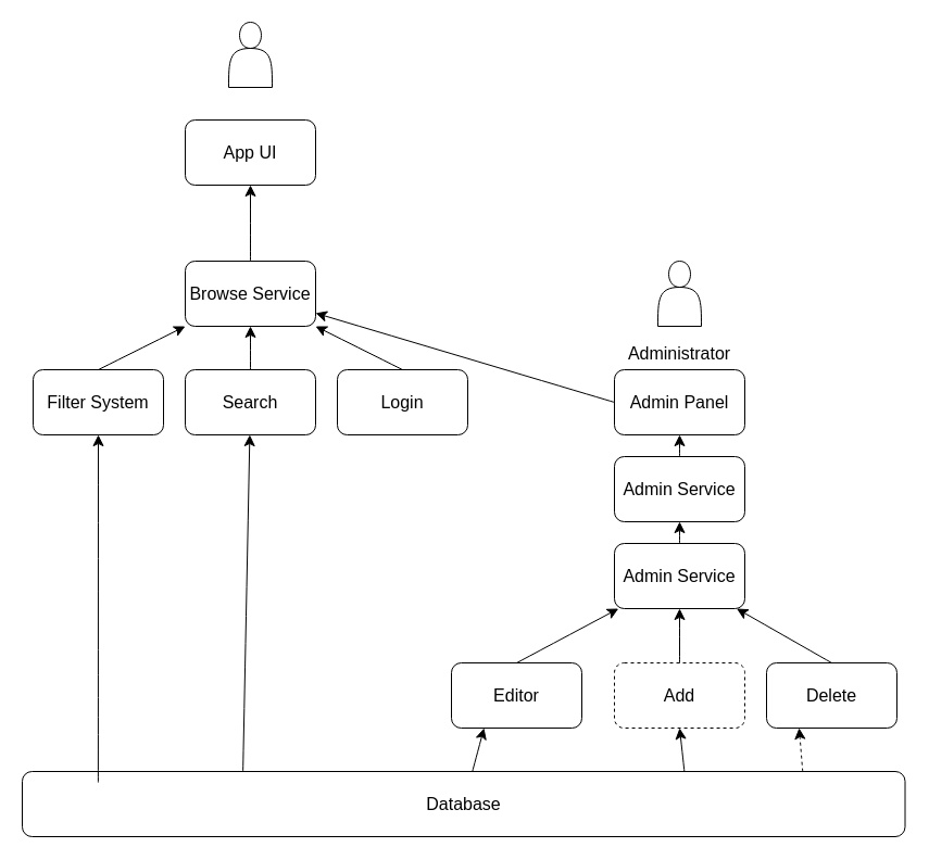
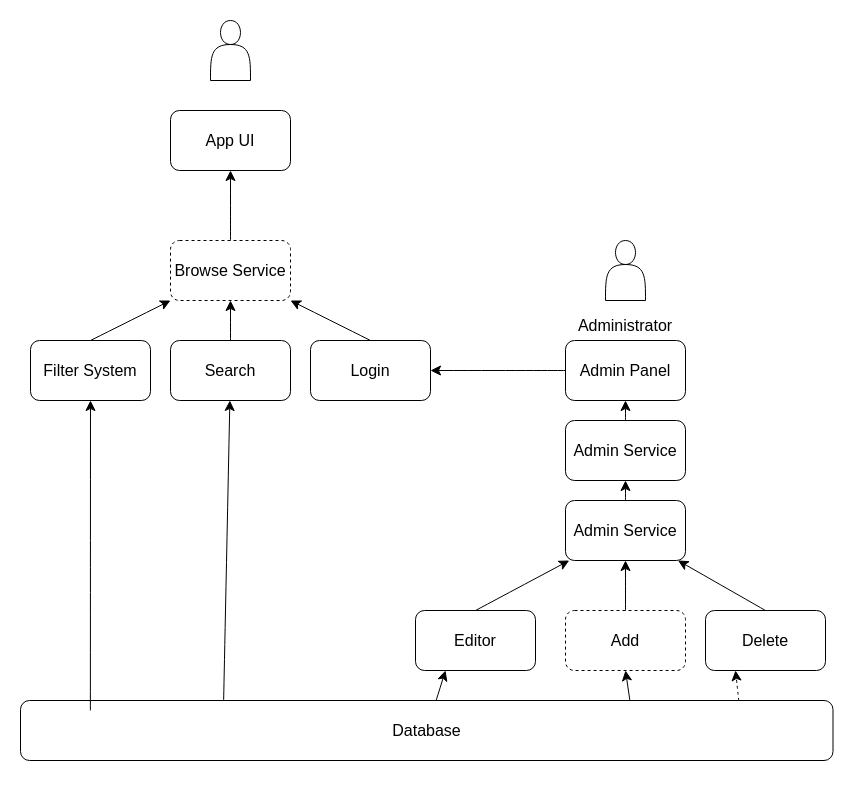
  <mxCell id="0" />
  <mxCell id="1" parent="0" />
  <mxCell id="2" value="App UI" style="rounded=1;whiteSpace=wrap;html=1;fontSize=16;" vertex="1" parent="1"><mxGeometry x="170" y="110" width="120" height="60" as="geometry" /></mxCell>
- <mxCell id="3" value="Browse Service" style="rounded=1;whiteSpace=wrap;html=1;fontSize=16;" vertex="1" parent="1"><mxGeometry x="170" y="240" width="120" height="60" as="geometry" /></mxCell>
+ <mxCell id="3" value="Browse Service" style="rounded=1;whiteSpace=wrap;html=1;fontSize=16;dashed=1;" vertex="1" parent="1"><mxGeometry x="170" y="240" width="120" height="60" as="geometry" /></mxCell>
  <mxCell id="4" value="" style="endArrow=classic;html=1;rounded=0;fontSize=12;startSize=8;endSize=8;curved=1;exitX=0.5;exitY=0;exitDx=0;exitDy=0;" edge="1" parent="1" source="3" target="2"><mxGeometry width="50" height="50" relative="1" as="geometry"><mxPoint x="270" y="320" as="sourcePoint" /><mxPoint x="320" y="270" as="targetPoint" /></mxGeometry></mxCell>
  <mxCell id="5" value="Filter System" style="rounded=1;whiteSpace=wrap;html=1;fontSize=16;" vertex="1" parent="1"><mxGeometry x="30" y="340" width="120" height="60" as="geometry" /></mxCell>
  <mxCell id="6" value="Search" style="rounded=1;whiteSpace=wrap;html=1;fontSize=16;" vertex="1" parent="1"><mxGeometry x="170" y="340" width="120" height="60" as="geometry" /></mxCell>
  <mxCell id="7" value="Login" style="rounded=1;whiteSpace=wrap;html=1;fontSize=16;" vertex="1" parent="1"><mxGeometry x="310" y="340" width="120" height="60" as="geometry" /></mxCell>
  <mxCell id="8" value="" style="endArrow=classic;html=1;rounded=0;fontSize=12;startSize=8;endSize=8;curved=1;exitX=0.5;exitY=0;exitDx=0;exitDy=0;" edge="1" parent="1" source="5" target="3"><mxGeometry width="50" height="50" relative="1" as="geometry"><mxPoint x="270" y="320" as="sourcePoint" /><mxPoint x="320" y="270" as="targetPoint" /></mxGeometry></mxCell>
  <mxCell id="9" value="" style="endArrow=classic;html=1;rounded=0;fontSize=12;startSize=8;endSize=8;curved=1;exitX=0.5;exitY=0;exitDx=0;exitDy=0;" edge="1" parent="1" source="6" target="3"><mxGeometry width="50" height="50" relative="1" as="geometry"><mxPoint x="100" y="350" as="sourcePoint" /><mxPoint x="180" y="310" as="targetPoint" /></mxGeometry></mxCell>
  <mxCell id="10" value="" style="endArrow=classic;html=1;rounded=0;fontSize=12;startSize=8;endSize=8;curved=1;exitX=0.5;exitY=0;exitDx=0;exitDy=0;" edge="1" parent="1" source="7" target="3"><mxGeometry width="50" height="50" relative="1" as="geometry"><mxPoint x="240" y="350" as="sourcePoint" /><mxPoint x="240" y="310" as="targetPoint" /></mxGeometry></mxCell>
- <mxCell id="11" value="Database" style="rounded=1;whiteSpace=wrap;html=1;fontSize=16;" vertex="1" parent="1"><mxGeometry x="20" y="710" width="812.5" height="60" as="geometry" /></mxCell>
+ <mxCell id="11" value="Database" style="rounded=1;whiteSpace=wrap;html=1;fontSize=16;" vertex="1" parent="1"><mxGeometry x="20" y="700" width="812.5" height="60" as="geometry" /></mxCell>
  <mxCell id="12" value="" style="endArrow=classic;html=1;rounded=0;fontSize=12;startSize=8;endSize=8;curved=1;exitX=0.086;exitY=0.167;exitDx=0;exitDy=0;exitPerimeter=0;" edge="1" parent="1" source="11" target="5"><mxGeometry width="50" height="50" relative="1" as="geometry"><mxPoint x="100" y="350" as="sourcePoint" /><mxPoint x="180" y="310" as="targetPoint" /></mxGeometry></mxCell>
  <mxCell id="13" value="" style="endArrow=classic;html=1;rounded=0;fontSize=12;startSize=8;endSize=8;curved=1;exitX=0.25;exitY=0;exitDx=0;exitDy=0;" edge="1" parent="1" source="11" target="6"><mxGeometry width="50" height="50" relative="1" as="geometry"><mxPoint x="153" y="470" as="sourcePoint" /><mxPoint x="118" y="410" as="targetPoint" /></mxGeometry></mxCell>
  <mxCell id="14" value="Admin Panel" style="rounded=1;whiteSpace=wrap;html=1;fontSize=16;" vertex="1" parent="1"><mxGeometry x="565" y="340" width="120" height="60" as="geometry" /></mxCell>
  <mxCell id="15" value="Admin Service" style="rounded=1;whiteSpace=wrap;html=1;fontSize=16;" vertex="1" parent="1"><mxGeometry x="565" y="420" width="120" height="60" as="geometry" /></mxCell>
  <mxCell id="16" value="Admin Service" style="rounded=1;whiteSpace=wrap;html=1;fontSize=16;" vertex="1" parent="1"><mxGeometry x="565" y="500" width="120" height="60" as="geometry" /></mxCell>
  <mxCell id="17" value="Editor" style="rounded=1;whiteSpace=wrap;html=1;fontSize=16;" vertex="1" parent="1"><mxGeometry x="415" y="610" width="120" height="60" as="geometry" /></mxCell>
  <mxCell id="18" value="Add" style="rounded=1;whiteSpace=wrap;html=1;fontSize=16;dashed=1;" vertex="1" parent="1"><mxGeometry x="565" y="610" width="120" height="60" as="geometry" /></mxCell>
  <mxCell id="19" value="Delete" style="rounded=1;whiteSpace=wrap;html=1;fontSize=16;" vertex="1" parent="1"><mxGeometry x="705" y="610" width="120" height="60" as="geometry" /></mxCell>
  <mxCell id="20" value="" style="endArrow=classic;html=1;rounded=0;fontSize=12;startSize=8;endSize=8;curved=1;entryX=0.25;entryY=1;entryDx=0;entryDy=0;" edge="1" parent="1" source="11" target="17"><mxGeometry width="50" height="50" relative="1" as="geometry"><mxPoint x="500" y="410" as="sourcePoint" /><mxPoint x="490" y="600" as="targetPoint" /></mxGeometry></mxCell>
  <mxCell id="21" value="" style="endArrow=classic;html=1;rounded=0;fontSize=12;startSize=8;endSize=8;curved=1;entryX=0.5;entryY=1;entryDx=0;entryDy=0;exitX=0.75;exitY=0;exitDx=0;exitDy=0;" edge="1" parent="1" source="11" target="18"><mxGeometry width="50" height="50" relative="1" as="geometry"><mxPoint x="300" y="595" as="sourcePoint" /><mxPoint x="550" y="490" as="targetPoint" /></mxGeometry></mxCell>
  <mxCell id="22" value="" style="endArrow=classic;html=1;rounded=0;fontSize=12;startSize=8;endSize=8;curved=1;entryX=0.25;entryY=1;entryDx=0;entryDy=0;exitX=0.884;exitY=0;exitDx=0;exitDy=0;exitPerimeter=0;dashed=1;" edge="1" parent="1" source="11" target="19"><mxGeometry width="50" height="50" relative="1" as="geometry"><mxPoint x="300" y="600" as="sourcePoint" /><mxPoint x="670" y="480" as="targetPoint" /></mxGeometry></mxCell>
  <mxCell id="23" value="" style="endArrow=classic;html=1;rounded=0;fontSize=12;startSize=8;endSize=8;curved=1;entryX=0.5;entryY=1;entryDx=0;entryDy=0;" edge="1" parent="1" source="18" target="16"><mxGeometry width="50" height="50" relative="1" as="geometry"><mxPoint x="394" y="810" as="sourcePoint" /><mxPoint x="455" y="680" as="targetPoint" /></mxGeometry></mxCell>
  <mxCell id="24" value="" style="endArrow=classic;html=1;rounded=0;fontSize=12;startSize=8;endSize=8;curved=1;exitX=0.5;exitY=0;exitDx=0;exitDy=0;" edge="1" parent="1" source="17" target="16"><mxGeometry width="50" height="50" relative="1" as="geometry"><mxPoint x="635" y="620" as="sourcePoint" /><mxPoint x="635" y="570" as="targetPoint" /></mxGeometry></mxCell>
  <mxCell id="25" value="" style="endArrow=classic;html=1;rounded=0;fontSize=12;startSize=8;endSize=8;curved=1;exitX=0.5;exitY=0;exitDx=0;exitDy=0;" edge="1" parent="1" source="19" target="16"><mxGeometry width="50" height="50" relative="1" as="geometry"><mxPoint x="485" y="620" as="sourcePoint" /><mxPoint x="579" y="570" as="targetPoint" /></mxGeometry></mxCell>
  <mxCell id="26" value="" style="endArrow=classic;html=1;rounded=0;fontSize=12;startSize=8;endSize=8;curved=1;exitX=0.5;exitY=0;exitDx=0;exitDy=0;" edge="1" parent="1" source="16" target="15"><mxGeometry width="50" height="50" relative="1" as="geometry"><mxPoint x="775" y="620" as="sourcePoint" /><mxPoint x="688" y="570" as="targetPoint" /></mxGeometry></mxCell>
  <mxCell id="27" value="" style="endArrow=classic;html=1;rounded=0;fontSize=12;startSize=8;endSize=8;curved=1;" edge="1" parent="1" source="15" target="14"><mxGeometry width="50" height="50" relative="1" as="geometry"><mxPoint x="635" y="510" as="sourcePoint" /><mxPoint x="635" y="480" as="targetPoint" /></mxGeometry></mxCell>
- <mxCell id="28" value="" style="endArrow=classic;html=1;rounded=0;fontSize=12;startSize=8;endSize=8;curved=1;exitX=0;exitY=0.5;exitDx=0;exitDy=0;" edge="1" parent="1" source="14" target="3"><mxGeometry width="50" height="50" relative="1" as="geometry"><mxPoint x="400" y="400" as="sourcePoint" /><mxPoint x="450" y="350" as="targetPoint" /></mxGeometry></mxCell>
+ <mxCell id="28" value="" style="endArrow=classic;html=1;rounded=0;fontSize=12;startSize=8;endSize=8;curved=1;exitX=0;exitY=0.5;exitDx=0;exitDy=0;entryX=1;entryY=0.5;entryDx=0;entryDy=0;" edge="1" parent="1" source="14" target="7"><mxGeometry width="50" height="50" relative="1" as="geometry"><mxPoint x="400" y="400" as="sourcePoint" /><mxPoint x="450" y="350" as="targetPoint" /></mxGeometry></mxCell>
  <mxCell id="29" value="" style="shape=actor;whiteSpace=wrap;html=1;fontSize=16;" vertex="1" parent="1"><mxGeometry x="210" y="20" width="40" height="60" as="geometry" /></mxCell>
  <mxCell id="30" value="" style="shape=actor;whiteSpace=wrap;html=1;fontSize=16;" vertex="1" parent="1"><mxGeometry x="605" y="240" width="40" height="60" as="geometry" /></mxCell>
  <mxCell id="31" value="Administrator" style="text;html=1;strokeColor=none;fillColor=none;align=center;verticalAlign=middle;whiteSpace=wrap;rounded=0;fontSize=16;" vertex="1" parent="1"><mxGeometry x="595" y="310" width="60" height="30" as="geometry" /></mxCell>
